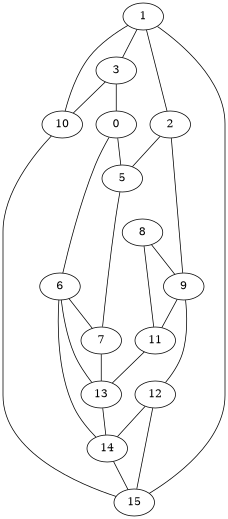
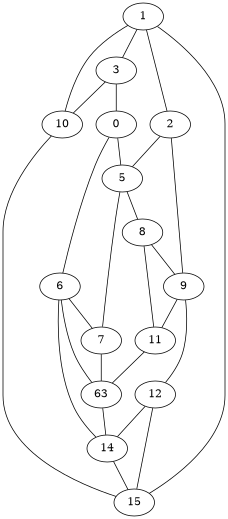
  graph {
    1
    2
    3
    10
    15
    5
    9
    n8 [label=0]
    7
    8
    12
    11
    14
    6
-   13
+   13 [label=63]
    1 -- 2
    1 -- 3
    1 -- 10
    1 -- 15
    2 -- 5
    2 -- 9
    3 -- 10
    3 -- n8
    10 -- 15
    5 -- 7
+   5 -- 8
    9 -- 12
    9 -- 11
    n8 -- 5
    n8 -- 6
    7 -- 13
    8 -- 9
    8 -- 11
    12 -- 15
    12 -- 14
    11 -- 13
    14 -- 15
    6 -- 7
    6 -- 14
    6 -- 13
    13 -- 14
  }
